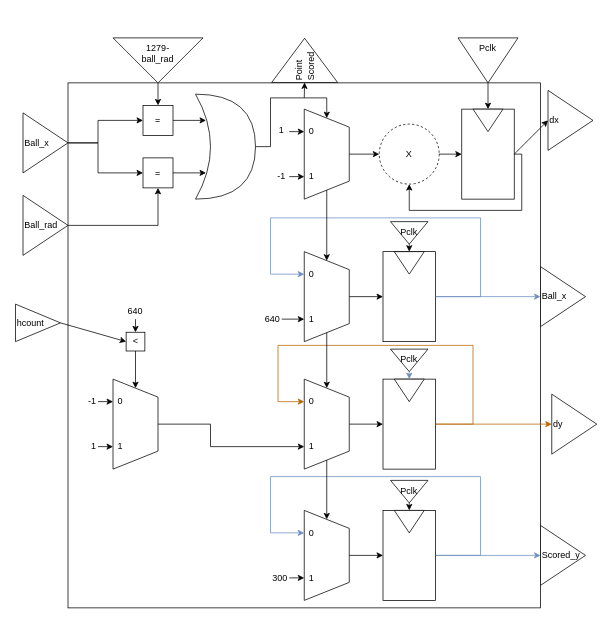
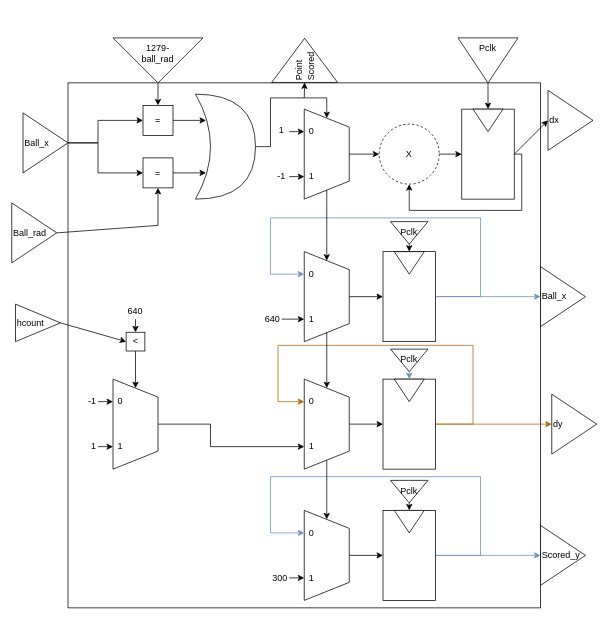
  <mxCell id="0" />
  <mxCell id="1" parent="0" />
  <mxCell id="2" value="" style="rounded=0;whiteSpace=wrap;html=1;" vertex="1" parent="1"><mxGeometry x="90" y="110" width="630" height="700" as="geometry" /></mxCell>
  <mxCell id="3" value="Ball_x" style="triangle;whiteSpace=wrap;html=1;align=left;" vertex="1" parent="1"><mxGeometry x="30" y="150" width="60" height="80" as="geometry" /></mxCell>
  <mxCell id="4" value="=" style="whiteSpace=wrap;html=1;aspect=fixed;" vertex="1" parent="1"><mxGeometry x="190" y="140" width="40" height="40" as="geometry" /></mxCell>
  <mxCell id="5" value="=" style="whiteSpace=wrap;html=1;aspect=fixed;" vertex="1" parent="1"><mxGeometry x="190" y="210" width="40" height="40" as="geometry" /></mxCell>
  <mxCell id="6" value="1279-&lt;br&gt;ball_rad" style="triangle;whiteSpace=wrap;html=1;rotation=90;horizontal=0;verticalAlign=top;" vertex="1" parent="1"><mxGeometry x="180" y="20" width="60" height="120" as="geometry" /></mxCell>
  <mxCell id="7" value="" style="endArrow=classic;html=1;entryX=0.5;entryY=0;entryDx=0;entryDy=0;exitX=1;exitY=0.5;exitDx=0;exitDy=0;" edge="1" parent="1" source="6" target="4"><mxGeometry width="50" height="50" relative="1" as="geometry"><mxPoint x="20" y="110" as="sourcePoint" /><mxPoint x="70" y="60" as="targetPoint" /></mxGeometry></mxCell>
- <mxCell id="8" value="Ball_rad" style="triangle;whiteSpace=wrap;html=1;align=left;" vertex="1" parent="1"><mxGeometry x="30" y="260" width="60" height="80" as="geometry" /></mxCell>
+ <mxCell id="8" value="Ball_rad" style="triangle;whiteSpace=wrap;html=1;align=left;" vertex="1" parent="1"><mxGeometry x="15" y="270" width="60" height="80" as="geometry" /></mxCell>
  <mxCell id="9" value="" style="endArrow=classic;html=1;entryX=0.5;entryY=1;entryDx=0;entryDy=0;exitX=1;exitY=0.5;exitDx=0;exitDy=0;rounded=0;" edge="1" parent="1" source="8" target="5"><mxGeometry width="50" height="50" relative="1" as="geometry"><mxPoint x="-10" y="440" as="sourcePoint" /><mxPoint x="40" y="390" as="targetPoint" /><Array as="points"><mxPoint x="210" y="300" /></Array></mxGeometry></mxCell>
  <mxCell id="10" value="" style="endArrow=classic;html=1;entryX=0;entryY=0.5;entryDx=0;entryDy=0;exitX=1;exitY=0.5;exitDx=0;exitDy=0;rounded=0;" edge="1" parent="1" source="3" target="4"><mxGeometry width="50" height="50" relative="1" as="geometry"><mxPoint x="20" y="370" as="sourcePoint" /><mxPoint x="70" y="320" as="targetPoint" /><Array as="points"><mxPoint x="130" y="190" /><mxPoint x="130" y="160" /></Array></mxGeometry></mxCell>
  <mxCell id="11" value="" style="endArrow=classic;html=1;entryX=0;entryY=0.5;entryDx=0;entryDy=0;exitX=1;exitY=0.5;exitDx=0;exitDy=0;rounded=0;" edge="1" parent="1" source="3" target="5"><mxGeometry width="50" height="50" relative="1" as="geometry"><mxPoint x="90" y="190" as="sourcePoint" /><mxPoint x="80" y="380" as="targetPoint" /><Array as="points"><mxPoint x="130" y="190" /><mxPoint x="130" y="230" /></Array></mxGeometry></mxCell>
  <mxCell id="12" value="" style="shape=xor;whiteSpace=wrap;html=1;align=left;" vertex="1" parent="1"><mxGeometry x="260" y="125" width="80" height="140" as="geometry" /></mxCell>
  <mxCell id="13" value="" style="endArrow=classic;html=1;exitX=1;exitY=0.5;exitDx=0;exitDy=0;entryX=0.175;entryY=0.25;entryDx=0;entryDy=0;entryPerimeter=0;" edge="1" parent="1" source="4" target="12"><mxGeometry width="50" height="50" relative="1" as="geometry"><mxPoint x="330" y="380" as="sourcePoint" /><mxPoint x="380" y="330" as="targetPoint" /></mxGeometry></mxCell>
  <mxCell id="14" value="" style="endArrow=classic;html=1;exitX=1;exitY=0.5;exitDx=0;exitDy=0;entryX=0.175;entryY=0.75;entryDx=0;entryDy=0;entryPerimeter=0;" edge="1" parent="1" source="5" target="12"><mxGeometry width="50" height="50" relative="1" as="geometry"><mxPoint x="300" y="350" as="sourcePoint" /><mxPoint x="350" y="300" as="targetPoint" /></mxGeometry></mxCell>
  <mxCell id="15" value="X" style="ellipse;whiteSpace=wrap;html=1;aspect=fixed;dashed=1;" vertex="1" parent="1"><mxGeometry x="505" y="165" width="80" height="80" as="geometry" /></mxCell>
  <mxCell id="16" value="dx" style="triangle;whiteSpace=wrap;html=1;align=left;" vertex="1" parent="1"><mxGeometry x="730" y="120" width="60" height="80" as="geometry" /></mxCell>
  <mxCell id="17" value="" style="rounded=0;whiteSpace=wrap;html=1;" vertex="1" parent="1"><mxGeometry x="615" y="145" width="70" height="120" as="geometry" /></mxCell>
  <mxCell id="18" value="" style="triangle;whiteSpace=wrap;html=1;rotation=90;" vertex="1" parent="1"><mxGeometry x="635" y="140" width="30" height="40" as="geometry" /></mxCell>
  <mxCell id="19" value="" style="endArrow=classic;html=1;strokeColor=#000000;exitX=1;exitY=0.5;exitDx=0;exitDy=0;entryX=0;entryY=0.5;entryDx=0;entryDy=0;" edge="1" parent="1" source="15" target="17"><mxGeometry width="50" height="50" relative="1" as="geometry"><mxPoint x="445" y="420" as="sourcePoint" /><mxPoint x="495" y="370" as="targetPoint" /></mxGeometry></mxCell>
  <mxCell id="20" value="" style="endArrow=classic;html=1;strokeColor=#000000;entryX=0;entryY=0.5;entryDx=0;entryDy=0;fillColor=#dae8fc;" edge="1" parent="1" target="18"><mxGeometry width="50" height="50" relative="1" as="geometry"><mxPoint x="650" y="100" as="sourcePoint" /><mxPoint x="695" y="0" as="targetPoint" /></mxGeometry></mxCell>
  <mxCell id="21" value="Pclk" style="triangle;whiteSpace=wrap;html=1;rotation=90;horizontal=0;verticalAlign=top;" vertex="1" parent="1"><mxGeometry x="620" y="40" width="60" height="80" as="geometry" /></mxCell>
  <mxCell id="22" value="" style="endArrow=classic;html=1;strokeColor=#000000;exitX=1;exitY=0.5;exitDx=0;exitDy=0;entryX=0;entryY=0.5;entryDx=0;entryDy=0;" edge="1" parent="1" source="17" target="16"><mxGeometry width="50" height="50" relative="1" as="geometry"><mxPoint x="785" y="280" as="sourcePoint" /><mxPoint x="835" y="230" as="targetPoint" /></mxGeometry></mxCell>
  <mxCell id="23" value="" style="endArrow=classic;html=1;strokeColor=#000000;exitX=1;exitY=0.5;exitDx=0;exitDy=0;entryX=0.5;entryY=1;entryDx=0;entryDy=0;rounded=0;" edge="1" parent="1" source="17" target="15"><mxGeometry width="50" height="50" relative="1" as="geometry"><mxPoint x="565" y="390" as="sourcePoint" /><mxPoint x="615" y="340" as="targetPoint" /><Array as="points"><mxPoint x="695" y="205" /><mxPoint x="695" y="280" /><mxPoint x="545" y="280" /></Array></mxGeometry></mxCell>
  <mxCell id="24" value="" style="shape=trapezoid;perimeter=trapezoidPerimeter;whiteSpace=wrap;html=1;rotation=90;" vertex="1" parent="1"><mxGeometry x="375" y="175" width="120" height="60" as="geometry" /></mxCell>
  <mxCell id="25" value="" style="endArrow=classic;html=1;strokeColor=#000000;exitX=0.5;exitY=0;exitDx=0;exitDy=0;entryX=0;entryY=0.5;entryDx=0;entryDy=0;" edge="1" parent="1" source="24" target="15"><mxGeometry width="50" height="50" relative="1" as="geometry"><mxPoint x="455" y="370" as="sourcePoint" /><mxPoint x="505" y="320" as="targetPoint" /></mxGeometry></mxCell>
  <mxCell id="26" value="" style="endArrow=classic;html=1;strokeColor=#000000;entryX=0.75;entryY=1;entryDx=0;entryDy=0;exitX=1;exitY=0.5;exitDx=0;exitDy=0;" edge="1" parent="1" target="24"><mxGeometry width="50" height="50" relative="1" as="geometry"><mxPoint x="385" y="235" as="sourcePoint" /><mxPoint x="405" y="170" as="targetPoint" /></mxGeometry></mxCell>
  <mxCell id="27" value="" style="endArrow=classic;html=1;strokeColor=#000000;entryX=0.25;entryY=1;entryDx=0;entryDy=0;exitX=1;exitY=0.5;exitDx=0;exitDy=0;" edge="1" parent="1" target="24"><mxGeometry width="50" height="50" relative="1" as="geometry"><mxPoint x="385" y="175" as="sourcePoint" /><mxPoint x="415" y="245" as="targetPoint" /></mxGeometry></mxCell>
  <mxCell id="28" value="1" style="text;html=1;strokeColor=none;fillColor=none;align=center;verticalAlign=middle;whiteSpace=wrap;rounded=0;" vertex="1" parent="1"><mxGeometry x="395" y="225" width="40" height="20" as="geometry" /></mxCell>
  <mxCell id="29" value="0" style="text;html=1;strokeColor=none;fillColor=none;align=center;verticalAlign=middle;whiteSpace=wrap;rounded=0;" vertex="1" parent="1"><mxGeometry x="395" y="165" width="40" height="20" as="geometry" /></mxCell>
  <mxCell id="30" value="1" style="text;html=1;strokeColor=none;fillColor=none;align=center;verticalAlign=middle;whiteSpace=wrap;rounded=0;" vertex="1" parent="1"><mxGeometry x="355" y="163" width="40" height="20" as="geometry" /></mxCell>
  <mxCell id="31" value="-1" style="text;html=1;strokeColor=none;fillColor=none;align=center;verticalAlign=middle;whiteSpace=wrap;rounded=0;" vertex="1" parent="1"><mxGeometry x="355" y="225" width="40" height="20" as="geometry" /></mxCell>
  <mxCell id="32" value="" style="endArrow=classic;html=1;exitX=1;exitY=0.5;exitDx=0;exitDy=0;exitPerimeter=0;entryX=0;entryY=0.5;entryDx=0;entryDy=0;rounded=0;" edge="1" parent="1" source="12" target="24"><mxGeometry width="50" height="50" relative="1" as="geometry"><mxPoint x="370" y="370" as="sourcePoint" /><mxPoint x="420" y="320" as="targetPoint" /><Array as="points"><mxPoint x="360" y="195" /><mxPoint x="360" y="130" /><mxPoint x="435" y="130" /></Array></mxGeometry></mxCell>
  <mxCell id="33" value="" style="shape=trapezoid;perimeter=trapezoidPerimeter;whiteSpace=wrap;html=1;rotation=90;" vertex="1" parent="1"><mxGeometry x="375" y="365" width="120" height="60" as="geometry" /></mxCell>
  <mxCell id="34" value="" style="endArrow=classic;html=1;strokeColor=#000000;entryX=0.75;entryY=1;entryDx=0;entryDy=0;exitX=1;exitY=0.5;exitDx=0;exitDy=0;" edge="1" parent="1" target="33" source="84"><mxGeometry width="50" height="50" relative="1" as="geometry"><mxPoint x="385" y="425" as="sourcePoint" /><mxPoint x="405" y="360" as="targetPoint" /></mxGeometry></mxCell>
  <mxCell id="35" value="" style="endArrow=classic;html=1;strokeColor=#6c8ebf;entryX=0.25;entryY=1;entryDx=0;entryDy=0;exitX=1;exitY=0.5;exitDx=0;exitDy=0;rounded=0;fillColor=#dae8fc;" edge="1" parent="1" target="33" source="38"><mxGeometry width="50" height="50" relative="1" as="geometry"><mxPoint x="385" y="365" as="sourcePoint" /><mxPoint x="415" y="435" as="targetPoint" /><Array as="points"><mxPoint x="640" y="395" /><mxPoint x="640" y="290" /><mxPoint x="360" y="290" /><mxPoint x="360" y="365" /></Array></mxGeometry></mxCell>
  <mxCell id="36" value="1" style="text;html=1;strokeColor=none;fillColor=none;align=center;verticalAlign=middle;whiteSpace=wrap;rounded=0;" vertex="1" parent="1"><mxGeometry x="395" y="415" width="40" height="20" as="geometry" /></mxCell>
  <mxCell id="37" value="0" style="text;html=1;strokeColor=none;fillColor=none;align=center;verticalAlign=middle;whiteSpace=wrap;rounded=0;" vertex="1" parent="1"><mxGeometry x="395" y="355" width="40" height="20" as="geometry" /></mxCell>
  <mxCell id="38" value="" style="rounded=0;whiteSpace=wrap;html=1;" vertex="1" parent="1"><mxGeometry x="510" y="335" width="70" height="120" as="geometry" /></mxCell>
  <mxCell id="39" value="" style="triangle;whiteSpace=wrap;html=1;rotation=90;" vertex="1" parent="1"><mxGeometry x="530" y="330" width="30" height="40" as="geometry" /></mxCell>
  <mxCell id="40" value="" style="endArrow=classic;html=1;strokeColor=#000000;exitX=0.5;exitY=0;exitDx=0;exitDy=0;entryX=0;entryY=0.5;entryDx=0;entryDy=0;" edge="1" parent="1" target="38" source="33"><mxGeometry width="50" height="50" relative="1" as="geometry"><mxPoint x="480" y="390" as="sourcePoint" /><mxPoint x="390" y="555" as="targetPoint" /></mxGeometry></mxCell>
  <mxCell id="41" value="" style="endArrow=classic;html=1;strokeColor=#000000;entryX=0;entryY=0.5;entryDx=0;entryDy=0;fillColor=#dae8fc;exitX=1;exitY=0.5;exitDx=0;exitDy=0;" edge="1" parent="1" target="39" source="42"><mxGeometry width="50" height="50" relative="1" as="geometry"><mxPoint x="545" y="290" as="sourcePoint" /><mxPoint x="590" y="190" as="targetPoint" /></mxGeometry></mxCell>
  <mxCell id="42" value="Pclk" style="triangle;whiteSpace=wrap;html=1;rotation=90;horizontal=0;verticalAlign=top;" vertex="1" parent="1"><mxGeometry x="530" y="285" width="30" height="50" as="geometry" /></mxCell>
  <mxCell id="43" value="Ball_x" style="triangle;whiteSpace=wrap;html=1;align=left;" vertex="1" parent="1"><mxGeometry x="720" y="355" width="60" height="80" as="geometry" /></mxCell>
  <mxCell id="44" value="" style="endArrow=classic;html=1;exitX=1;exitY=0.5;exitDx=0;exitDy=0;entryX=0;entryY=0.5;entryDx=0;entryDy=0;fillColor=#dae8fc;strokeColor=#6c8ebf;" edge="1" parent="1" source="38" target="43"><mxGeometry width="50" height="50" relative="1" as="geometry"><mxPoint x="770" y="530" as="sourcePoint" /><mxPoint x="820" y="480" as="targetPoint" /></mxGeometry></mxCell>
  <mxCell id="45" value="" style="shape=trapezoid;perimeter=trapezoidPerimeter;whiteSpace=wrap;html=1;rotation=90;" vertex="1" parent="1"><mxGeometry x="375" y="535" width="120" height="60" as="geometry" /></mxCell>
  <mxCell id="46" value="" style="endArrow=classic;html=1;strokeColor=#000000;entryX=0.75;entryY=1;entryDx=0;entryDy=0;exitX=0.5;exitY=0;exitDx=0;exitDy=0;rounded=0;" edge="1" parent="1" target="45" source="64"><mxGeometry width="50" height="50" relative="1" as="geometry"><mxPoint x="385" y="595" as="sourcePoint" /><mxPoint x="405" y="530" as="targetPoint" /><Array as="points"><mxPoint x="280" y="565" /><mxPoint x="280" y="595" /></Array></mxGeometry></mxCell>
  <mxCell id="47" value="" style="endArrow=classic;html=1;strokeColor=#b46504;entryX=0.25;entryY=1;entryDx=0;entryDy=0;exitX=1;exitY=0.5;exitDx=0;exitDy=0;rounded=0;fillColor=#fad7ac;" edge="1" parent="1" target="45" source="50"><mxGeometry width="50" height="50" relative="1" as="geometry"><mxPoint x="385" y="535" as="sourcePoint" /><mxPoint x="415" y="605" as="targetPoint" /><Array as="points"><mxPoint x="630" y="565" /><mxPoint x="630" y="460" /><mxPoint x="370" y="460" /><mxPoint x="370" y="535" /></Array></mxGeometry></mxCell>
  <mxCell id="48" value="1" style="text;html=1;strokeColor=none;fillColor=none;align=center;verticalAlign=middle;whiteSpace=wrap;rounded=0;" vertex="1" parent="1"><mxGeometry x="395" y="585" width="40" height="20" as="geometry" /></mxCell>
  <mxCell id="49" value="0" style="text;html=1;strokeColor=none;fillColor=none;align=center;verticalAlign=middle;whiteSpace=wrap;rounded=0;" vertex="1" parent="1"><mxGeometry x="395" y="525" width="40" height="20" as="geometry" /></mxCell>
  <mxCell id="50" value="" style="rounded=0;whiteSpace=wrap;html=1;" vertex="1" parent="1"><mxGeometry x="510" y="505" width="70" height="120" as="geometry" /></mxCell>
  <mxCell id="51" value="" style="triangle;whiteSpace=wrap;html=1;rotation=90;" vertex="1" parent="1"><mxGeometry x="530" y="500" width="30" height="40" as="geometry" /></mxCell>
  <mxCell id="52" value="" style="endArrow=classic;html=1;strokeColor=#000000;exitX=0.5;exitY=0;exitDx=0;exitDy=0;entryX=0;entryY=0.5;entryDx=0;entryDy=0;" edge="1" parent="1" source="45" target="50"><mxGeometry width="50" height="50" relative="1" as="geometry"><mxPoint x="480" y="560" as="sourcePoint" /><mxPoint x="390" y="725" as="targetPoint" /></mxGeometry></mxCell>
  <mxCell id="53" value="" style="endArrow=classic;html=1;strokeColor=#6c8ebf;entryX=0;entryY=0.5;entryDx=0;entryDy=0;fillColor=#dae8fc;exitX=1;exitY=0.5;exitDx=0;exitDy=0;" edge="1" parent="1" source="54" target="51"><mxGeometry width="50" height="50" relative="1" as="geometry"><mxPoint x="545" y="460" as="sourcePoint" /><mxPoint x="590" y="360" as="targetPoint" /></mxGeometry></mxCell>
  <mxCell id="54" value="Pclk" style="triangle;whiteSpace=wrap;html=1;rotation=90;horizontal=0;verticalAlign=top;" vertex="1" parent="1"><mxGeometry x="530" y="455" width="30" height="50" as="geometry" /></mxCell>
  <mxCell id="55" value="dy" style="triangle;whiteSpace=wrap;html=1;align=left;" vertex="1" parent="1"><mxGeometry x="735" y="525" width="60" height="80" as="geometry" /></mxCell>
  <mxCell id="56" value="" style="endArrow=classic;html=1;exitX=1;exitY=0.5;exitDx=0;exitDy=0;entryX=0;entryY=0.5;entryDx=0;entryDy=0;fillColor=#fad7ac;strokeColor=#b46504;" edge="1" parent="1" source="50" target="55"><mxGeometry width="50" height="50" relative="1" as="geometry"><mxPoint x="770" y="700" as="sourcePoint" /><mxPoint x="820" y="650" as="targetPoint" /></mxGeometry></mxCell>
  <mxCell id="57" value="" style="endArrow=classic;html=1;entryX=0;entryY=0.5;entryDx=0;entryDy=0;exitX=1;exitY=0.5;exitDx=0;exitDy=0;" edge="1" parent="1" source="24" target="33"><mxGeometry width="50" height="50" relative="1" as="geometry"><mxPoint x="250" y="420" as="sourcePoint" /><mxPoint x="300" y="370" as="targetPoint" /></mxGeometry></mxCell>
  <mxCell id="58" value="" style="endArrow=classic;html=1;entryX=0;entryY=0.5;entryDx=0;entryDy=0;exitX=1;exitY=0.5;exitDx=0;exitDy=0;" edge="1" parent="1" source="33" target="45"><mxGeometry width="50" height="50" relative="1" as="geometry"><mxPoint x="220" y="500" as="sourcePoint" /><mxPoint x="270" y="450" as="targetPoint" /></mxGeometry></mxCell>
  <mxCell id="59" value="hcount" style="triangle;whiteSpace=wrap;html=1;align=left;" vertex="1" parent="1"><mxGeometry x="20" y="405" width="60" height="50" as="geometry" /></mxCell>
  <mxCell id="60" value="&amp;lt;" style="whiteSpace=wrap;html=1;aspect=fixed;align=center;" vertex="1" parent="1"><mxGeometry x="167.5" y="442.5" width="25" height="25" as="geometry" /></mxCell>
  <mxCell id="61" value="" style="endArrow=classic;html=1;strokeColor=#000000;entryX=0;entryY=0.5;entryDx=0;entryDy=0;exitX=1;exitY=0.5;exitDx=0;exitDy=0;" edge="1" parent="1" source="59" target="60"><mxGeometry width="50" height="50" relative="1" as="geometry"><mxPoint x="-80" y="590" as="sourcePoint" /><mxPoint x="-30" y="540" as="targetPoint" /></mxGeometry></mxCell>
  <mxCell id="62" value="640" style="text;html=1;strokeColor=none;fillColor=none;align=center;verticalAlign=middle;whiteSpace=wrap;rounded=0;" vertex="1" parent="1"><mxGeometry x="160" y="405" width="40" height="20" as="geometry" /></mxCell>
  <mxCell id="63" value="" style="endArrow=classic;html=1;strokeColor=#000000;entryX=0.5;entryY=0;entryDx=0;entryDy=0;exitX=0.5;exitY=1;exitDx=0;exitDy=0;" edge="1" parent="1" source="62" target="60"><mxGeometry width="50" height="50" relative="1" as="geometry"><mxPoint y="520" as="sourcePoint" x="-70" /><mxPoint x="-20" y="470" as="targetPoint" /></mxGeometry></mxCell>
  <mxCell id="64" value="" style="shape=trapezoid;perimeter=trapezoidPerimeter;whiteSpace=wrap;html=1;align=center;rotation=90;" vertex="1" parent="1"><mxGeometry x="120" y="535" width="120" height="60" as="geometry" /></mxCell>
  <mxCell id="65" value="" style="endArrow=classic;html=1;strokeColor=#000000;entryX=0;entryY=0.5;entryDx=0;entryDy=0;exitX=0.5;exitY=1;exitDx=0;exitDy=0;" edge="1" parent="1" source="60" target="64"><mxGeometry width="50" height="50" relative="1" as="geometry"><mxPoint x="-20" y="680" as="sourcePoint" /><mxPoint x="30" y="630" as="targetPoint" /></mxGeometry></mxCell>
  <mxCell id="66" value="-1" style="text;html=1;strokeColor=none;fillColor=none;align=right;verticalAlign=middle;whiteSpace=wrap;rounded=0;" vertex="1" parent="1"><mxGeometry x="90" y="525" width="40" height="20" as="geometry" /></mxCell>
  <mxCell id="67" value="1" style="text;html=1;strokeColor=none;fillColor=none;align=right;verticalAlign=middle;whiteSpace=wrap;rounded=0;" vertex="1" parent="1"><mxGeometry x="90" y="585" width="40" height="20" as="geometry" /></mxCell>
  <mxCell id="68" value="" style="endArrow=classic;html=1;strokeColor=#000000;entryX=0.75;entryY=1;entryDx=0;entryDy=0;exitX=1;exitY=0.5;exitDx=0;exitDy=0;" edge="1" parent="1" source="67" target="64"><mxGeometry width="50" height="50" relative="1" as="geometry"><mxPoint x="40" y="660" as="sourcePoint" /><mxPoint x="90" y="610" as="targetPoint" /></mxGeometry></mxCell>
  <mxCell id="69" value="" style="endArrow=classic;html=1;strokeColor=#000000;entryX=0.25;entryY=1;entryDx=0;entryDy=0;exitX=1;exitY=0.5;exitDx=0;exitDy=0;" edge="1" parent="1" source="66" target="64"><mxGeometry width="50" height="50" relative="1" as="geometry"><mxPoint x="0" y="620" as="sourcePoint" /><mxPoint x="50" y="570" as="targetPoint" /></mxGeometry></mxCell>
  <mxCell id="70" value="0" style="text;html=1;strokeColor=none;fillColor=none;align=center;verticalAlign=middle;whiteSpace=wrap;rounded=0;" vertex="1" parent="1"><mxGeometry x="140" y="525" width="40" height="20" as="geometry" /></mxCell>
  <mxCell id="71" value="1" style="text;html=1;strokeColor=none;fillColor=none;align=center;verticalAlign=middle;whiteSpace=wrap;rounded=0;" vertex="1" parent="1"><mxGeometry x="140" y="585" width="40" height="20" as="geometry" /></mxCell>
  <mxCell id="72" value="" style="shape=trapezoid;perimeter=trapezoidPerimeter;whiteSpace=wrap;html=1;rotation=90;" vertex="1" parent="1"><mxGeometry x="375" y="710" width="120" height="60" as="geometry" /></mxCell>
  <mxCell id="73" value="" style="endArrow=classic;html=1;strokeColor=#000000;entryX=0.75;entryY=1;entryDx=0;entryDy=0;exitX=1;exitY=0.5;exitDx=0;exitDy=0;" edge="1" parent="1" target="72" source="85"><mxGeometry width="50" height="50" relative="1" as="geometry"><mxPoint x="385" y="770" as="sourcePoint" /><mxPoint x="405" y="705" as="targetPoint" /></mxGeometry></mxCell>
  <mxCell id="74" value="" style="endArrow=classic;html=1;strokeColor=#6c8ebf;entryX=0.25;entryY=1;entryDx=0;entryDy=0;exitX=1;exitY=0.5;exitDx=0;exitDy=0;rounded=0;fillColor=#dae8fc;" edge="1" parent="1" source="77" target="72"><mxGeometry width="50" height="50" relative="1" as="geometry"><mxPoint x="385" y="710" as="sourcePoint" /><mxPoint x="415" y="780" as="targetPoint" /><Array as="points"><mxPoint x="640" y="740" /><mxPoint x="640" y="635" /><mxPoint x="360" y="635" /><mxPoint x="360" y="710" /></Array></mxGeometry></mxCell>
  <mxCell id="75" value="1" style="text;html=1;strokeColor=none;fillColor=none;align=center;verticalAlign=middle;whiteSpace=wrap;rounded=0;" vertex="1" parent="1"><mxGeometry x="395" y="760" width="40" height="20" as="geometry" /></mxCell>
  <mxCell id="76" value="0" style="text;html=1;strokeColor=none;fillColor=none;align=center;verticalAlign=middle;whiteSpace=wrap;rounded=0;" vertex="1" parent="1"><mxGeometry x="395" y="700" width="40" height="20" as="geometry" /></mxCell>
  <mxCell id="77" value="" style="rounded=0;whiteSpace=wrap;html=1;" vertex="1" parent="1"><mxGeometry x="510" y="680" width="70" height="120" as="geometry" /></mxCell>
  <mxCell id="78" value="" style="triangle;whiteSpace=wrap;html=1;rotation=90;" vertex="1" parent="1"><mxGeometry x="530" y="675" width="30" height="40" as="geometry" /></mxCell>
  <mxCell id="79" value="" style="endArrow=classic;html=1;strokeColor=#000000;exitX=0.5;exitY=0;exitDx=0;exitDy=0;entryX=0;entryY=0.5;entryDx=0;entryDy=0;" edge="1" parent="1" source="72" target="77"><mxGeometry width="50" height="50" relative="1" as="geometry"><mxPoint x="480" y="735" as="sourcePoint" /><mxPoint x="390" y="900" as="targetPoint" /></mxGeometry></mxCell>
  <mxCell id="80" value="" style="endArrow=classic;html=1;strokeColor=#000000;entryX=0;entryY=0.5;entryDx=0;entryDy=0;fillColor=#dae8fc;exitX=1;exitY=0.5;exitDx=0;exitDy=0;" edge="1" parent="1" source="81" target="78"><mxGeometry width="50" height="50" relative="1" as="geometry"><mxPoint x="545" y="635" as="sourcePoint" /><mxPoint x="590" y="535" as="targetPoint" /></mxGeometry></mxCell>
  <mxCell id="81" value="Pclk" style="triangle;whiteSpace=wrap;html=1;rotation=90;horizontal=0;verticalAlign=top;" vertex="1" parent="1"><mxGeometry x="530" y="630" width="30" height="50" as="geometry" /></mxCell>
  <mxCell id="82" value="Scored_y" style="triangle;whiteSpace=wrap;html=1;align=left;" vertex="1" parent="1"><mxGeometry x="720" y="700" width="60" height="80" as="geometry" /></mxCell>
  <mxCell id="83" value="" style="endArrow=classic;html=1;exitX=1;exitY=0.5;exitDx=0;exitDy=0;entryX=0;entryY=0.5;entryDx=0;entryDy=0;fillColor=#dae8fc;strokeColor=#6c8ebf;" edge="1" parent="1" source="77" target="82"><mxGeometry width="50" height="50" relative="1" as="geometry"><mxPoint x="770" y="875" as="sourcePoint" /><mxPoint x="820" y="825" as="targetPoint" /></mxGeometry></mxCell>
  <mxCell id="84" value="640" style="text;html=1;strokeColor=none;fillColor=none;align=right;verticalAlign=middle;whiteSpace=wrap;rounded=0;" vertex="1" parent="1"><mxGeometry x="335" y="415" width="40" height="20" as="geometry" /></mxCell>
  <mxCell id="85" value="300" style="text;html=1;strokeColor=none;fillColor=none;align=right;verticalAlign=middle;whiteSpace=wrap;rounded=0;" vertex="1" parent="1"><mxGeometry x="345" y="760" width="40" height="20" as="geometry" /></mxCell>
  <mxCell id="86" value="" style="endArrow=classic;html=1;strokeColor=#000000;entryX=0;entryY=0.5;entryDx=0;entryDy=0;exitX=1;exitY=0.5;exitDx=0;exitDy=0;" edge="1" parent="1" source="45" target="72"><mxGeometry width="50" height="50" relative="1" as="geometry"><mxPoint x="300" y="700" as="sourcePoint" /><mxPoint x="350" y="650" as="targetPoint" /></mxGeometry></mxCell>
  <mxCell id="87" value="Point&lt;br&gt;Scored" style="triangle;whiteSpace=wrap;html=1;align=left;rotation=-90;horizontal=1;verticalAlign=middle;" vertex="1" parent="1"><mxGeometry x="376" y="36" width="59" height="88" as="geometry" /></mxCell>
  <mxCell id="88" value="" style="endArrow=classic;html=1;strokeColor=#000000;entryX=0;entryY=0.5;entryDx=0;entryDy=0;" edge="1" parent="1" target="87"><mxGeometry width="50" height="50" relative="1" as="geometry"><mxPoint x="405" y="130" as="sourcePoint" /><mxPoint x="280" y="20" as="targetPoint" /></mxGeometry></mxCell>
